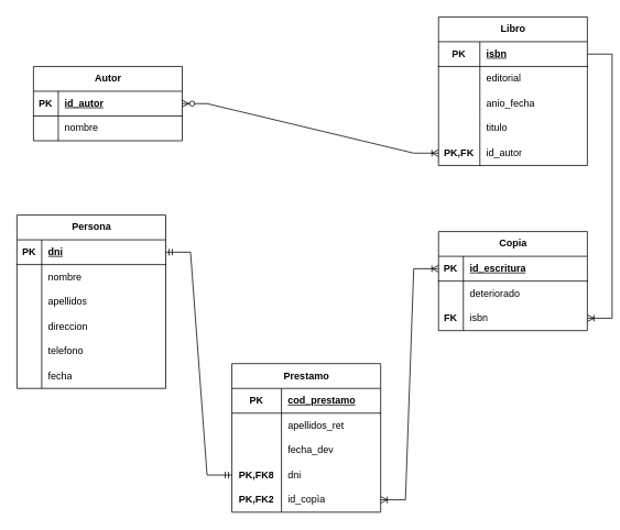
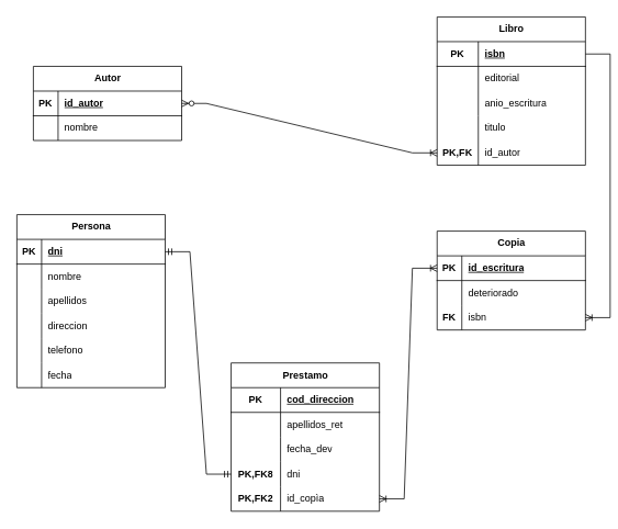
  <mxCell id="0" />
  <mxCell id="1" parent="0" />
  <mxCell id="2" value="Persona" style="shape=table;startSize=30;container=1;collapsible=1;childLayout=tableLayout;fixedRows=1;rowLines=0;fontStyle=1;align=center;resizeLast=1;html=1;" vertex="1" parent="1"><mxGeometry x="20" y="260" width="180" height="210" as="geometry" /></mxCell>
  <mxCell id="3" value="" style="shape=tableRow;horizontal=0;startSize=0;swimlaneHead=0;swimlaneBody=0;fillColor=none;collapsible=0;dropTarget=0;points=[[0,0.5],[1,0.5]];portConstraint=eastwest;top=0;left=0;right=0;bottom=1;" vertex="1" parent="2"><mxGeometry y="30" width="180" height="30" as="geometry" /></mxCell>
  <mxCell id="4" value="PK" style="shape=partialRectangle;connectable=0;fillColor=none;top=0;left=0;bottom=0;right=0;fontStyle=1;overflow=hidden;whiteSpace=wrap;html=1;" vertex="1" parent="3"><mxGeometry width="30" height="30" as="geometry"><mxRectangle width="30" height="30" as="alternateBounds" /></mxGeometry></mxCell>
  <mxCell id="5" value="dni" style="shape=partialRectangle;connectable=0;fillColor=none;top=0;left=0;bottom=0;right=0;align=left;spacingLeft=6;fontStyle=5;overflow=hidden;whiteSpace=wrap;html=1;" vertex="1" parent="3"><mxGeometry x="30" width="150" height="30" as="geometry"><mxRectangle width="150" height="30" as="alternateBounds" /></mxGeometry></mxCell>
  <mxCell id="6" value="" style="shape=tableRow;horizontal=0;startSize=0;swimlaneHead=0;swimlaneBody=0;fillColor=none;collapsible=0;dropTarget=0;points=[[0,0.5],[1,0.5]];portConstraint=eastwest;top=0;left=0;right=0;bottom=0;" vertex="1" parent="2"><mxGeometry y="60" width="180" height="30" as="geometry" /></mxCell>
  <mxCell id="7" value="" style="shape=partialRectangle;connectable=0;fillColor=none;top=0;left=0;bottom=0;right=0;editable=1;overflow=hidden;whiteSpace=wrap;html=1;" vertex="1" parent="6"><mxGeometry width="30" height="30" as="geometry"><mxRectangle width="30" height="30" as="alternateBounds" /></mxGeometry></mxCell>
  <mxCell id="8" value="nombre" style="shape=partialRectangle;connectable=0;fillColor=none;top=0;left=0;bottom=0;right=0;align=left;spacingLeft=6;overflow=hidden;whiteSpace=wrap;html=1;" vertex="1" parent="6"><mxGeometry x="30" width="150" height="30" as="geometry"><mxRectangle width="150" height="30" as="alternateBounds" /></mxGeometry></mxCell>
  <mxCell id="9" value="" style="shape=tableRow;horizontal=0;startSize=0;swimlaneHead=0;swimlaneBody=0;fillColor=none;collapsible=0;dropTarget=0;points=[[0,0.5],[1,0.5]];portConstraint=eastwest;top=0;left=0;right=0;bottom=0;" vertex="1" parent="2"><mxGeometry y="90" width="180" height="30" as="geometry" /></mxCell>
  <mxCell id="10" value="" style="shape=partialRectangle;connectable=0;fillColor=none;top=0;left=0;bottom=0;right=0;editable=1;overflow=hidden;whiteSpace=wrap;html=1;" vertex="1" parent="9"><mxGeometry width="30" height="30" as="geometry"><mxRectangle width="30" height="30" as="alternateBounds" /></mxGeometry></mxCell>
  <mxCell id="11" value="apellidos" style="shape=partialRectangle;connectable=0;fillColor=none;top=0;left=0;bottom=0;right=0;align=left;spacingLeft=6;overflow=hidden;whiteSpace=wrap;html=1;" vertex="1" parent="9"><mxGeometry x="30" width="150" height="30" as="geometry"><mxRectangle width="150" height="30" as="alternateBounds" /></mxGeometry></mxCell>
  <mxCell id="12" value="" style="shape=tableRow;horizontal=0;startSize=0;swimlaneHead=0;swimlaneBody=0;fillColor=none;collapsible=0;dropTarget=0;points=[[0,0.5],[1,0.5]];portConstraint=eastwest;top=0;left=0;right=0;bottom=0;" vertex="1" parent="2"><mxGeometry y="120" width="180" height="30" as="geometry" /></mxCell>
  <mxCell id="13" value="" style="shape=partialRectangle;connectable=0;fillColor=none;top=0;left=0;bottom=0;right=0;editable=1;overflow=hidden;whiteSpace=wrap;html=1;" vertex="1" parent="12"><mxGeometry width="30" height="30" as="geometry"><mxRectangle width="30" height="30" as="alternateBounds" /></mxGeometry></mxCell>
  <mxCell id="14" value="direccion" style="shape=partialRectangle;connectable=0;fillColor=none;top=0;left=0;bottom=0;right=0;align=left;spacingLeft=6;overflow=hidden;whiteSpace=wrap;html=1;" vertex="1" parent="12"><mxGeometry x="30" width="150" height="30" as="geometry"><mxRectangle width="150" height="30" as="alternateBounds" /></mxGeometry></mxCell>
  <mxCell id="15" value="" style="shape=tableRow;horizontal=0;startSize=0;swimlaneHead=0;swimlaneBody=0;fillColor=none;collapsible=0;dropTarget=0;points=[[0,0.5],[1,0.5]];portConstraint=eastwest;top=0;left=0;right=0;bottom=0;" vertex="1" parent="2"><mxGeometry y="150" width="180" height="30" as="geometry" /></mxCell>
  <mxCell id="16" value="" style="shape=partialRectangle;connectable=0;fillColor=none;top=0;left=0;bottom=0;right=0;editable=1;overflow=hidden;whiteSpace=wrap;html=1;" vertex="1" parent="15"><mxGeometry width="30" height="30" as="geometry"><mxRectangle width="30" height="30" as="alternateBounds" /></mxGeometry></mxCell>
  <mxCell id="17" value="telefono" style="shape=partialRectangle;connectable=0;fillColor=none;top=0;left=0;bottom=0;right=0;align=left;spacingLeft=6;overflow=hidden;whiteSpace=wrap;html=1;" vertex="1" parent="15"><mxGeometry x="30" width="150" height="30" as="geometry"><mxRectangle width="150" height="30" as="alternateBounds" /></mxGeometry></mxCell>
  <mxCell id="18" value="" style="shape=tableRow;horizontal=0;startSize=0;swimlaneHead=0;swimlaneBody=0;fillColor=none;collapsible=0;dropTarget=0;points=[[0,0.5],[1,0.5]];portConstraint=eastwest;top=0;left=0;right=0;bottom=0;" vertex="1" parent="2"><mxGeometry y="180" width="180" height="30" as="geometry" /></mxCell>
  <mxCell id="19" value="" style="shape=partialRectangle;connectable=0;fillColor=none;top=0;left=0;bottom=0;right=0;editable=1;overflow=hidden;whiteSpace=wrap;html=1;" vertex="1" parent="18"><mxGeometry width="30" height="30" as="geometry"><mxRectangle width="30" height="30" as="alternateBounds" /></mxGeometry></mxCell>
  <mxCell id="20" value="fecha" style="shape=partialRectangle;connectable=0;fillColor=none;top=0;left=0;bottom=0;right=0;align=left;spacingLeft=6;overflow=hidden;whiteSpace=wrap;html=1;" vertex="1" parent="18"><mxGeometry x="30" width="150" height="30" as="geometry"><mxRectangle width="150" height="30" as="alternateBounds" /></mxGeometry></mxCell>
  <mxCell id="21" value="Autor" style="shape=table;startSize=30;container=1;collapsible=1;childLayout=tableLayout;fixedRows=1;rowLines=0;fontStyle=1;align=center;resizeLast=1;html=1;" vertex="1" parent="1"><mxGeometry x="40" y="80" width="180" height="90" as="geometry" /></mxCell>
  <mxCell id="22" value="" style="shape=tableRow;horizontal=0;startSize=0;swimlaneHead=0;swimlaneBody=0;fillColor=none;collapsible=0;dropTarget=0;points=[[0,0.5],[1,0.5]];portConstraint=eastwest;top=0;left=0;right=0;bottom=1;" vertex="1" parent="21"><mxGeometry y="30" width="180" height="30" as="geometry" /></mxCell>
  <mxCell id="23" value="PK" style="shape=partialRectangle;connectable=0;fillColor=none;top=0;left=0;bottom=0;right=0;fontStyle=1;overflow=hidden;whiteSpace=wrap;html=1;" vertex="1" parent="22"><mxGeometry width="30" height="30" as="geometry"><mxRectangle width="30" height="30" as="alternateBounds" /></mxGeometry></mxCell>
  <mxCell id="24" value="id_autor" style="shape=partialRectangle;connectable=0;fillColor=none;top=0;left=0;bottom=0;right=0;align=left;spacingLeft=6;fontStyle=5;overflow=hidden;whiteSpace=wrap;html=1;" vertex="1" parent="22"><mxGeometry x="30" width="150" height="30" as="geometry"><mxRectangle width="150" height="30" as="alternateBounds" /></mxGeometry></mxCell>
  <mxCell id="25" value="" style="shape=tableRow;horizontal=0;startSize=0;swimlaneHead=0;swimlaneBody=0;fillColor=none;collapsible=0;dropTarget=0;points=[[0,0.5],[1,0.5]];portConstraint=eastwest;top=0;left=0;right=0;bottom=0;" vertex="1" parent="21"><mxGeometry y="60" width="180" height="30" as="geometry" /></mxCell>
  <mxCell id="26" value="" style="shape=partialRectangle;connectable=0;fillColor=none;top=0;left=0;bottom=0;right=0;editable=1;overflow=hidden;whiteSpace=wrap;html=1;" vertex="1" parent="25"><mxGeometry width="30" height="30" as="geometry"><mxRectangle width="30" height="30" as="alternateBounds" /></mxGeometry></mxCell>
  <mxCell id="27" value="nombre" style="shape=partialRectangle;connectable=0;fillColor=none;top=0;left=0;bottom=0;right=0;align=left;spacingLeft=6;overflow=hidden;whiteSpace=wrap;html=1;" vertex="1" parent="25"><mxGeometry x="30" width="150" height="30" as="geometry"><mxRectangle width="150" height="30" as="alternateBounds" /></mxGeometry></mxCell>
  <mxCell id="28" value="Libro" style="shape=table;startSize=30;container=1;collapsible=1;childLayout=tableLayout;fixedRows=1;rowLines=0;fontStyle=1;align=center;resizeLast=1;html=1;" vertex="1" parent="1"><mxGeometry x="530" y="20" width="180" height="180" as="geometry" /></mxCell>
  <mxCell id="29" value="" style="shape=tableRow;horizontal=0;startSize=0;swimlaneHead=0;swimlaneBody=0;fillColor=none;collapsible=0;dropTarget=0;points=[[0,0.5],[1,0.5]];portConstraint=eastwest;top=0;left=0;right=0;bottom=1;" vertex="1" parent="28"><mxGeometry y="30" width="180" height="30" as="geometry" /></mxCell>
  <mxCell id="30" value="PK" style="shape=partialRectangle;connectable=0;fillColor=none;top=0;left=0;bottom=0;right=0;fontStyle=1;overflow=hidden;whiteSpace=wrap;html=1;" vertex="1" parent="29"><mxGeometry width="50" height="30" as="geometry"><mxRectangle width="50" height="30" as="alternateBounds" /></mxGeometry></mxCell>
  <mxCell id="31" value="isbn" style="shape=partialRectangle;connectable=0;fillColor=none;top=0;left=0;bottom=0;right=0;align=left;spacingLeft=6;fontStyle=5;overflow=hidden;whiteSpace=wrap;html=1;" vertex="1" parent="29"><mxGeometry x="50" width="130" height="30" as="geometry"><mxRectangle width="130" height="30" as="alternateBounds" /></mxGeometry></mxCell>
  <mxCell id="32" value="" style="shape=tableRow;horizontal=0;startSize=0;swimlaneHead=0;swimlaneBody=0;fillColor=none;collapsible=0;dropTarget=0;points=[[0,0.5],[1,0.5]];portConstraint=eastwest;top=0;left=0;right=0;bottom=0;" vertex="1" parent="28"><mxGeometry y="60" width="180" height="30" as="geometry" /></mxCell>
  <mxCell id="33" value="" style="shape=partialRectangle;connectable=0;fillColor=none;top=0;left=0;bottom=0;right=0;editable=1;overflow=hidden;whiteSpace=wrap;html=1;" vertex="1" parent="32"><mxGeometry width="50" height="30" as="geometry"><mxRectangle width="50" height="30" as="alternateBounds" /></mxGeometry></mxCell>
  <mxCell id="34" value="editorial" style="shape=partialRectangle;connectable=0;fillColor=none;top=0;left=0;bottom=0;right=0;align=left;spacingLeft=6;overflow=hidden;whiteSpace=wrap;html=1;" vertex="1" parent="32"><mxGeometry x="50" width="130" height="30" as="geometry"><mxRectangle width="130" height="30" as="alternateBounds" /></mxGeometry></mxCell>
  <mxCell id="35" value="" style="shape=tableRow;horizontal=0;startSize=0;swimlaneHead=0;swimlaneBody=0;fillColor=none;collapsible=0;dropTarget=0;points=[[0,0.5],[1,0.5]];portConstraint=eastwest;top=0;left=0;right=0;bottom=0;" vertex="1" parent="28"><mxGeometry y="90" width="180" height="30" as="geometry" /></mxCell>
  <mxCell id="36" value="" style="shape=partialRectangle;connectable=0;fillColor=none;top=0;left=0;bottom=0;right=0;editable=1;overflow=hidden;whiteSpace=wrap;html=1;" vertex="1" parent="35"><mxGeometry width="50" height="30" as="geometry"><mxRectangle width="50" height="30" as="alternateBounds" /></mxGeometry></mxCell>
- <mxCell id="37" value="anio_fecha" style="shape=partialRectangle;connectable=0;fillColor=none;top=0;left=0;bottom=0;right=0;align=left;spacingLeft=6;overflow=hidden;whiteSpace=wrap;html=1;" vertex="1" parent="35"><mxGeometry x="50" width="130" height="30" as="geometry"><mxRectangle width="130" height="30" as="alternateBounds" /></mxGeometry></mxCell>
+ <mxCell id="37" value="anio_escritura" style="shape=partialRectangle;connectable=0;fillColor=none;top=0;left=0;bottom=0;right=0;align=left;spacingLeft=6;overflow=hidden;whiteSpace=wrap;html=1;" vertex="1" parent="35"><mxGeometry x="50" width="130" height="30" as="geometry"><mxRectangle width="130" height="30" as="alternateBounds" /></mxGeometry></mxCell>
  <mxCell id="38" value="" style="shape=tableRow;horizontal=0;startSize=0;swimlaneHead=0;swimlaneBody=0;fillColor=none;collapsible=0;dropTarget=0;points=[[0,0.5],[1,0.5]];portConstraint=eastwest;top=0;left=0;right=0;bottom=0;" vertex="1" parent="28"><mxGeometry y="120" width="180" height="30" as="geometry" /></mxCell>
  <mxCell id="39" value="" style="shape=partialRectangle;connectable=0;fillColor=none;top=0;left=0;bottom=0;right=0;editable=1;overflow=hidden;whiteSpace=wrap;html=1;" vertex="1" parent="38"><mxGeometry width="50" height="30" as="geometry"><mxRectangle width="50" height="30" as="alternateBounds" /></mxGeometry></mxCell>
  <mxCell id="40" value="titulo" style="shape=partialRectangle;connectable=0;fillColor=none;top=0;left=0;bottom=0;right=0;align=left;spacingLeft=6;overflow=hidden;whiteSpace=wrap;html=1;" vertex="1" parent="38"><mxGeometry x="50" width="130" height="30" as="geometry"><mxRectangle width="130" height="30" as="alternateBounds" /></mxGeometry></mxCell>
  <mxCell id="41" value="" style="shape=tableRow;horizontal=0;startSize=0;swimlaneHead=0;swimlaneBody=0;fillColor=none;collapsible=0;dropTarget=0;points=[[0,0.5],[1,0.5]];portConstraint=eastwest;top=0;left=0;right=0;bottom=0;" vertex="1" parent="28"><mxGeometry y="150" width="180" height="30" as="geometry" /></mxCell>
  <mxCell id="42" value="&lt;b&gt;PK,FK&lt;/b&gt;" style="shape=partialRectangle;connectable=0;fillColor=none;top=0;left=0;bottom=0;right=0;editable=1;overflow=hidden;whiteSpace=wrap;html=1;" vertex="1" parent="41"><mxGeometry width="50" height="30" as="geometry"><mxRectangle width="50" height="30" as="alternateBounds" /></mxGeometry></mxCell>
  <mxCell id="43" value="id_autor" style="shape=partialRectangle;connectable=0;fillColor=none;top=0;left=0;bottom=0;right=0;align=left;spacingLeft=6;overflow=hidden;whiteSpace=wrap;html=1;" vertex="1" parent="41"><mxGeometry x="50" width="130" height="30" as="geometry"><mxRectangle width="130" height="30" as="alternateBounds" /></mxGeometry></mxCell>
  <mxCell id="44" value="Copia" style="shape=table;startSize=30;container=1;collapsible=1;childLayout=tableLayout;fixedRows=1;rowLines=0;fontStyle=1;align=center;resizeLast=1;html=1;" vertex="1" parent="1"><mxGeometry x="530" y="280" width="180" height="120" as="geometry" /></mxCell>
  <mxCell id="45" value="" style="shape=tableRow;horizontal=0;startSize=0;swimlaneHead=0;swimlaneBody=0;fillColor=none;collapsible=0;dropTarget=0;points=[[0,0.5],[1,0.5]];portConstraint=eastwest;top=0;left=0;right=0;bottom=1;" vertex="1" parent="44"><mxGeometry y="30" width="180" height="30" as="geometry" /></mxCell>
  <mxCell id="46" value="PK" style="shape=partialRectangle;connectable=0;fillColor=none;top=0;left=0;bottom=0;right=0;fontStyle=1;overflow=hidden;whiteSpace=wrap;html=1;" vertex="1" parent="45"><mxGeometry width="30" height="30" as="geometry"><mxRectangle width="30" height="30" as="alternateBounds" /></mxGeometry></mxCell>
  <mxCell id="47" value="id_escritura" style="shape=partialRectangle;connectable=0;fillColor=none;top=0;left=0;bottom=0;right=0;align=left;spacingLeft=6;fontStyle=5;overflow=hidden;whiteSpace=wrap;html=1;" vertex="1" parent="45"><mxGeometry x="30" width="150" height="30" as="geometry"><mxRectangle width="150" height="30" as="alternateBounds" /></mxGeometry></mxCell>
  <mxCell id="48" value="" style="shape=tableRow;horizontal=0;startSize=0;swimlaneHead=0;swimlaneBody=0;fillColor=none;collapsible=0;dropTarget=0;points=[[0,0.5],[1,0.5]];portConstraint=eastwest;top=0;left=0;right=0;bottom=0;" vertex="1" parent="44"><mxGeometry y="60" width="180" height="30" as="geometry" /></mxCell>
  <mxCell id="49" value="" style="shape=partialRectangle;connectable=0;fillColor=none;top=0;left=0;bottom=0;right=0;editable=1;overflow=hidden;whiteSpace=wrap;html=1;" vertex="1" parent="48"><mxGeometry width="30" height="30" as="geometry"><mxRectangle width="30" height="30" as="alternateBounds" /></mxGeometry></mxCell>
  <mxCell id="50" value="deteriorado" style="shape=partialRectangle;connectable=0;fillColor=none;top=0;left=0;bottom=0;right=0;align=left;spacingLeft=6;overflow=hidden;whiteSpace=wrap;html=1;" vertex="1" parent="48"><mxGeometry x="30" width="150" height="30" as="geometry"><mxRectangle width="150" height="30" as="alternateBounds" /></mxGeometry></mxCell>
  <mxCell id="51" value="" style="shape=tableRow;horizontal=0;startSize=0;swimlaneHead=0;swimlaneBody=0;fillColor=none;collapsible=0;dropTarget=0;points=[[0,0.5],[1,0.5]];portConstraint=eastwest;top=0;left=0;right=0;bottom=0;" vertex="1" parent="44"><mxGeometry y="90" width="180" height="30" as="geometry" /></mxCell>
  <mxCell id="52" value="&lt;b&gt;FK&lt;/b&gt;" style="shape=partialRectangle;connectable=0;fillColor=none;top=0;left=0;bottom=0;right=0;editable=1;overflow=hidden;whiteSpace=wrap;html=1;" vertex="1" parent="51"><mxGeometry width="30" height="30" as="geometry"><mxRectangle width="30" height="30" as="alternateBounds" /></mxGeometry></mxCell>
  <mxCell id="53" value="isbn" style="shape=partialRectangle;connectable=0;fillColor=none;top=0;left=0;bottom=0;right=0;align=left;spacingLeft=6;overflow=hidden;whiteSpace=wrap;html=1;" vertex="1" parent="51"><mxGeometry x="30" width="150" height="30" as="geometry"><mxRectangle width="150" height="30" as="alternateBounds" /></mxGeometry></mxCell>
  <mxCell id="54" value="Prestamo" style="shape=table;startSize=30;container=1;collapsible=1;childLayout=tableLayout;fixedRows=1;rowLines=0;fontStyle=1;align=center;resizeLast=1;html=1;" vertex="1" parent="1"><mxGeometry x="280" y="440" width="180" height="180" as="geometry" /></mxCell>
  <mxCell id="55" value="" style="shape=tableRow;horizontal=0;startSize=0;swimlaneHead=0;swimlaneBody=0;fillColor=none;collapsible=0;dropTarget=0;points=[[0,0.5],[1,0.5]];portConstraint=eastwest;top=0;left=0;right=0;bottom=1;" vertex="1" parent="54"><mxGeometry y="30" width="180" height="30" as="geometry" /></mxCell>
  <mxCell id="56" value="PK" style="shape=partialRectangle;connectable=0;fillColor=none;top=0;left=0;bottom=0;right=0;fontStyle=1;overflow=hidden;whiteSpace=wrap;html=1;" vertex="1" parent="55"><mxGeometry width="60" height="30" as="geometry"><mxRectangle width="60" height="30" as="alternateBounds" /></mxGeometry></mxCell>
- <mxCell id="57" value="cod_prestamo" style="shape=partialRectangle;connectable=0;fillColor=none;top=0;left=0;bottom=0;right=0;align=left;spacingLeft=6;fontStyle=5;overflow=hidden;whiteSpace=wrap;html=1;" vertex="1" parent="55"><mxGeometry x="60" width="120" height="30" as="geometry"><mxRectangle width="120" height="30" as="alternateBounds" /></mxGeometry></mxCell>
+ <mxCell id="57" value="cod_direccion" style="shape=partialRectangle;connectable=0;fillColor=none;top=0;left=0;bottom=0;right=0;align=left;spacingLeft=6;fontStyle=5;overflow=hidden;whiteSpace=wrap;html=1;" vertex="1" parent="55"><mxGeometry x="60" width="120" height="30" as="geometry"><mxRectangle width="120" height="30" as="alternateBounds" /></mxGeometry></mxCell>
  <mxCell id="58" value="" style="shape=tableRow;horizontal=0;startSize=0;swimlaneHead=0;swimlaneBody=0;fillColor=none;collapsible=0;dropTarget=0;points=[[0,0.5],[1,0.5]];portConstraint=eastwest;top=0;left=0;right=0;bottom=0;" vertex="1" parent="54"><mxGeometry y="60" width="180" height="30" as="geometry" /></mxCell>
  <mxCell id="59" value="" style="shape=partialRectangle;connectable=0;fillColor=none;top=0;left=0;bottom=0;right=0;editable=1;overflow=hidden;whiteSpace=wrap;html=1;" vertex="1" parent="58"><mxGeometry width="60" height="30" as="geometry"><mxRectangle width="60" height="30" as="alternateBounds" /></mxGeometry></mxCell>
  <mxCell id="60" value="apellidos_ret" style="shape=partialRectangle;connectable=0;fillColor=none;top=0;left=0;bottom=0;right=0;align=left;spacingLeft=6;overflow=hidden;whiteSpace=wrap;html=1;" vertex="1" parent="58"><mxGeometry x="60" width="120" height="30" as="geometry"><mxRectangle width="120" height="30" as="alternateBounds" /></mxGeometry></mxCell>
  <mxCell id="61" value="" style="shape=tableRow;horizontal=0;startSize=0;swimlaneHead=0;swimlaneBody=0;fillColor=none;collapsible=0;dropTarget=0;points=[[0,0.5],[1,0.5]];portConstraint=eastwest;top=0;left=0;right=0;bottom=0;" vertex="1" parent="54"><mxGeometry y="90" width="180" height="30" as="geometry" /></mxCell>
  <mxCell id="62" value="" style="shape=partialRectangle;connectable=0;fillColor=none;top=0;left=0;bottom=0;right=0;editable=1;overflow=hidden;whiteSpace=wrap;html=1;" vertex="1" parent="61"><mxGeometry width="60" height="30" as="geometry"><mxRectangle width="60" height="30" as="alternateBounds" /></mxGeometry></mxCell>
  <mxCell id="63" value="fecha_dev" style="shape=partialRectangle;connectable=0;fillColor=none;top=0;left=0;bottom=0;right=0;align=left;spacingLeft=6;overflow=hidden;whiteSpace=wrap;html=1;" vertex="1" parent="61"><mxGeometry x="60" width="120" height="30" as="geometry"><mxRectangle width="120" height="30" as="alternateBounds" /></mxGeometry></mxCell>
  <mxCell id="64" value="" style="shape=tableRow;horizontal=0;startSize=0;swimlaneHead=0;swimlaneBody=0;fillColor=none;collapsible=0;dropTarget=0;points=[[0,0.5],[1,0.5]];portConstraint=eastwest;top=0;left=0;right=0;bottom=0;" vertex="1" parent="54"><mxGeometry y="120" width="180" height="30" as="geometry" /></mxCell>
  <mxCell id="65" value="&lt;b&gt;PK,FK8&lt;/b&gt;" style="shape=partialRectangle;connectable=0;fillColor=none;top=0;left=0;bottom=0;right=0;editable=1;overflow=hidden;whiteSpace=wrap;html=1;" vertex="1" parent="64"><mxGeometry width="60" height="30" as="geometry"><mxRectangle width="60" height="30" as="alternateBounds" /></mxGeometry></mxCell>
  <mxCell id="66" value="dni" style="shape=partialRectangle;connectable=0;fillColor=none;top=0;left=0;bottom=0;right=0;align=left;spacingLeft=6;overflow=hidden;whiteSpace=wrap;html=1;" vertex="1" parent="64"><mxGeometry x="60" width="120" height="30" as="geometry"><mxRectangle width="120" height="30" as="alternateBounds" /></mxGeometry></mxCell>
  <mxCell id="67" value="" style="shape=tableRow;horizontal=0;startSize=0;swimlaneHead=0;swimlaneBody=0;fillColor=none;collapsible=0;dropTarget=0;points=[[0,0.5],[1,0.5]];portConstraint=eastwest;top=0;left=0;right=0;bottom=0;" vertex="1" parent="54"><mxGeometry y="150" width="180" height="30" as="geometry" /></mxCell>
  <mxCell id="68" value="&lt;b&gt;PK,FK2&lt;/b&gt;" style="shape=partialRectangle;connectable=0;fillColor=none;top=0;left=0;bottom=0;right=0;editable=1;overflow=hidden;whiteSpace=wrap;html=1;" vertex="1" parent="67"><mxGeometry width="60" height="30" as="geometry"><mxRectangle width="60" height="30" as="alternateBounds" /></mxGeometry></mxCell>
  <mxCell id="69" value="id_copìa" style="shape=partialRectangle;connectable=0;fillColor=none;top=0;left=0;bottom=0;right=0;align=left;spacingLeft=6;overflow=hidden;whiteSpace=wrap;html=1;" vertex="1" parent="67"><mxGeometry x="60" width="120" height="30" as="geometry"><mxRectangle width="120" height="30" as="alternateBounds" /></mxGeometry></mxCell>
  <mxCell id="70" value="" style="edgeStyle=entityRelationEdgeStyle;fontSize=12;html=1;endArrow=ERoneToMany;startArrow=ERzeroToMany;rounded=0;exitX=1;exitY=0.5;exitDx=0;exitDy=0;entryX=0;entryY=0.5;entryDx=0;entryDy=0;" edge="1" parent="1" source="22" target="41"><mxGeometry width="100" height="100" relative="1" as="geometry"><mxPoint x="340" y="310" as="sourcePoint" /><mxPoint x="440" y="210" as="targetPoint" /></mxGeometry></mxCell>
  <mxCell id="71" value="" style="edgeStyle=entityRelationEdgeStyle;fontSize=12;html=1;endArrow=ERoneToMany;rounded=0;exitX=1;exitY=0.5;exitDx=0;exitDy=0;" edge="1" parent="1" source="29" target="51"><mxGeometry width="100" height="100" relative="1" as="geometry"><mxPoint x="490" y="65" as="sourcePoint" /><mxPoint x="500" y="515" as="targetPoint" /><Array as="points"><mxPoint x="390" y="215" /><mxPoint x="400" y="210" /><mxPoint x="400" y="200" /></Array></mxGeometry></mxCell>
  <mxCell id="72" value="" style="edgeStyle=entityRelationEdgeStyle;fontSize=12;html=1;endArrow=ERoneToMany;startArrow=ERoneToMany;rounded=0;" edge="1" parent="1" source="67" target="45"><mxGeometry width="100" height="100" relative="1" as="geometry"><mxPoint x="500" y="620" as="sourcePoint" /><mxPoint x="600" y="520" as="targetPoint" /></mxGeometry></mxCell>
  <mxCell id="73" value="" style="edgeStyle=entityRelationEdgeStyle;fontSize=12;html=1;endArrow=ERmandOne;startArrow=ERmandOne;rounded=0;" edge="1" parent="1" source="3" target="64"><mxGeometry width="100" height="100" relative="1" as="geometry"><mxPoint x="140" y="650" as="sourcePoint" /><mxPoint x="240" y="550" as="targetPoint" /></mxGeometry></mxCell>
